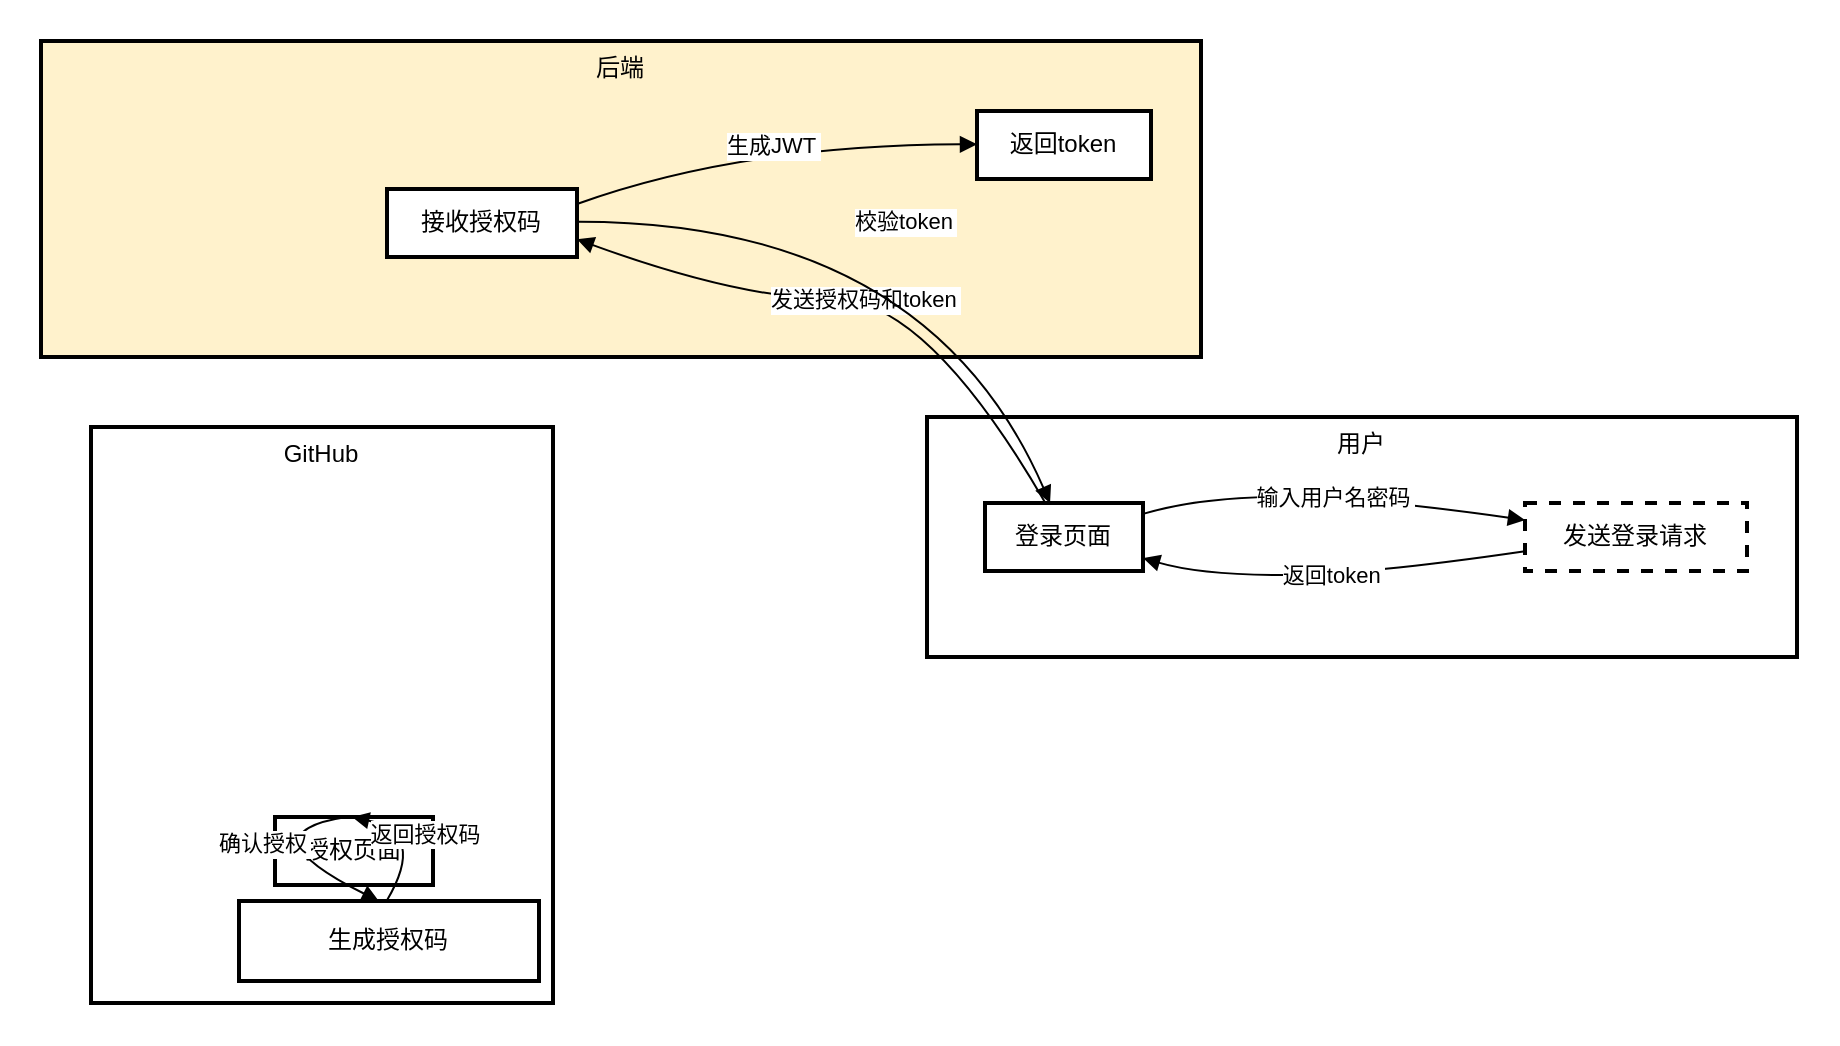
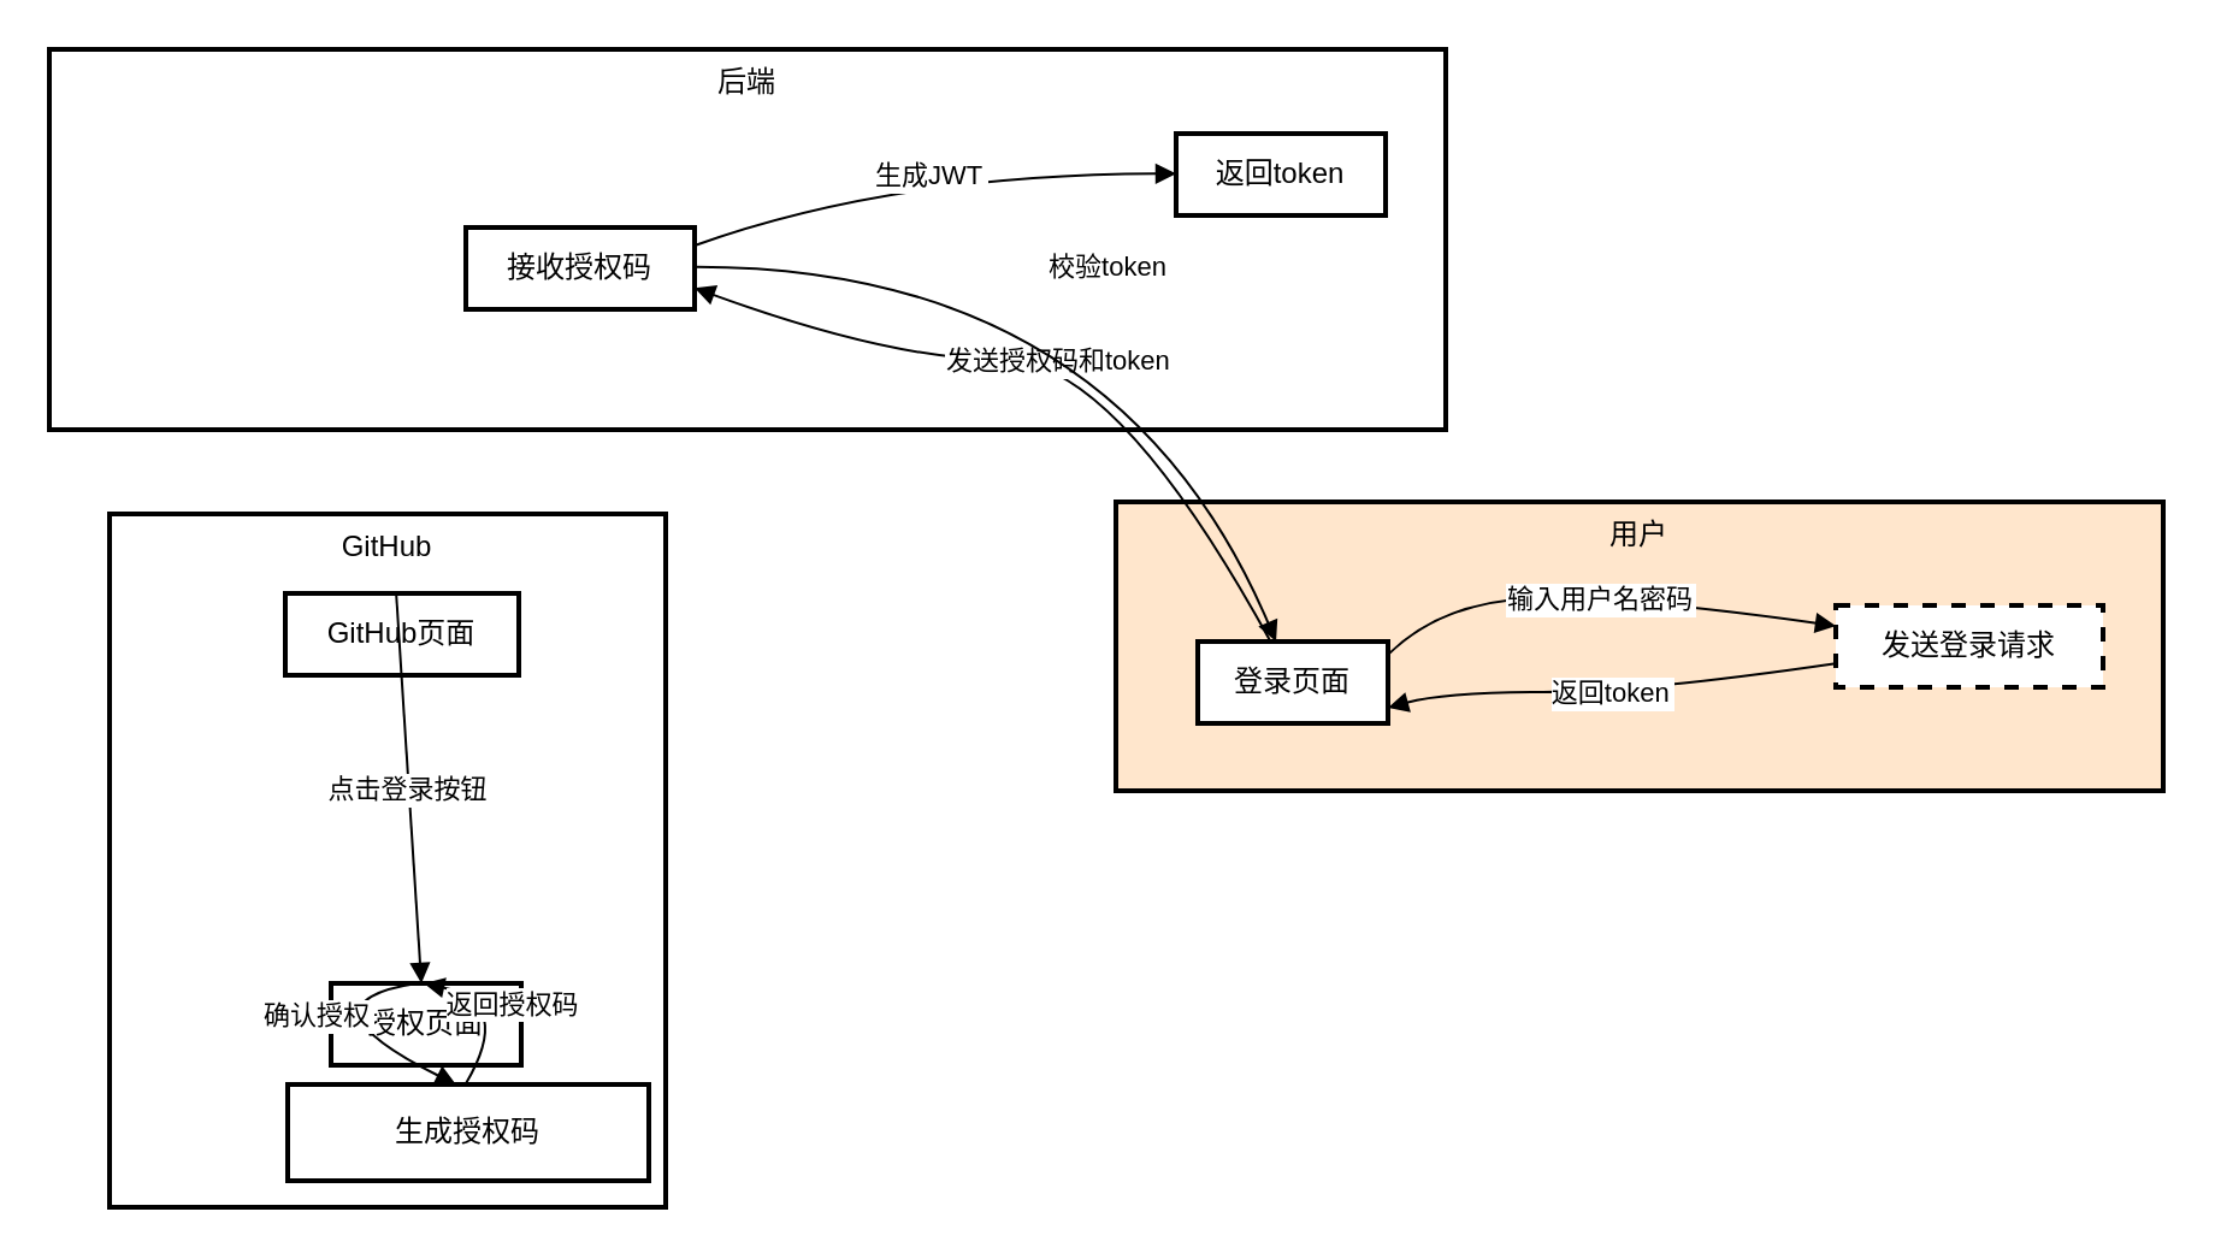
  <mxCell id="0" />
  <mxCell id="1" parent="0" />
- <mxCell id="2" value="后端" style="whiteSpace=wrap;strokeWidth=2;verticalAlign=top;fillColor=#fff2cc;" vertex="1" parent="1"><mxGeometry width="580" height="158" as="geometry" x="20" y="20" /></mxCell>
+ <mxCell id="2" value="后端" style="whiteSpace=wrap;strokeWidth=2;verticalAlign=top;" vertex="1" parent="1"><mxGeometry width="580" height="158" as="geometry" x="20" y="20" /></mxCell>
  <mxCell id="3" value="返回token" style="whiteSpace=wrap;strokeWidth=2;" vertex="1" parent="1"><mxGeometry x="488" y="55" width="87" height="34" as="geometry" /></mxCell>
  <mxCell id="4" value="接收授权码" style="whiteSpace=wrap;strokeWidth=2;" vertex="1" parent="1"><mxGeometry x="193" y="94" width="95" height="34" as="geometry" /></mxCell>
  <mxCell id="5" value="GitHub" style="whiteSpace=wrap;strokeWidth=2;verticalAlign=top;" vertex="1" parent="1"><mxGeometry x="45" y="213" width="231" height="288" as="geometry" /></mxCell>
  <mxCell id="6" value="授权页面" style="whiteSpace=wrap;strokeWidth=2;" vertex="1" parent="5"><mxGeometry x="92" y="195" width="79" height="34" as="geometry" /></mxCell>
+ <mxCell id="7" value="GitHub页面" style="whiteSpace=wrap;strokeWidth=2;" vertex="1" parent="5"><mxGeometry x="73" y="33" width="97" height="34" as="geometry" /></mxCell>
  <mxCell id="8" value="生成授权码" style="whiteSpace=wrap;strokeWidth=2;" vertex="1" parent="5"><mxGeometry x="74" y="237" width="150" height="40" as="geometry" /></mxCell>
+ <mxCell id="9" value="点击登录按钮" style="curved=1;startArrow=none;endArrow=block;exitX=0.24;exitY=-4.69;entryX=0.19;entryY=-5.68;" edge="1" parent="5" source="7" target="6"><mxGeometry relative="1" as="geometry"><Array as="points" /></mxGeometry></mxCell>
  <mxCell id="10" value="确认授权" style="curved=1;startArrow=none;endArrow=block;exitX=0;exitY=-4.69;entryX=0.08;entryY=-5.68;" edge="1" parent="5" source="6" target="8"><mxGeometry relative="1" as="geometry"><Array as="points"><mxPoint x="76" y="203" /></Array></mxGeometry></mxCell>
  <mxCell id="11" value="返回授权码" style="curved=1;startArrow=none;endArrow=block;exitX=0.4;exitY=-5.68;entryX=0.38;entryY=-4.69;" edge="1" parent="5" source="8" target="6"><mxGeometry relative="1" as="geometry"><Array as="points"><mxPoint x="168" y="203" /></Array></mxGeometry></mxCell>
- <mxCell id="12" value="用户" style="whiteSpace=wrap;strokeWidth=2;verticalAlign=top;" vertex="1" parent="1"><mxGeometry x="463" y="208" width="435" height="120" as="geometry" /></mxCell>
+ <mxCell id="12" value="用户" style="whiteSpace=wrap;strokeWidth=2;verticalAlign=top;fillColor=#ffe6cc;" vertex="1" parent="1"><mxGeometry x="463" y="208" width="435" height="120" as="geometry" /></mxCell>
  <mxCell id="13" value="发送登录请求" style="whiteSpace=wrap;strokeWidth=2;dashed=1;" vertex="1" parent="1"><mxGeometry x="762" y="251" width="111" height="34" as="geometry" /></mxCell>
- <mxCell id="14" value="登录页面" style="whiteSpace=wrap;strokeWidth=2;" vertex="1" parent="1"><mxGeometry x="492" y="251" width="79" height="34" as="geometry" /></mxCell>
+ <mxCell id="14" value="登录页面" style="whiteSpace=wrap;strokeWidth=2;" vertex="1" parent="1"><mxGeometry x="497" y="266" width="79" height="34" as="geometry" /></mxCell>
  <mxCell id="15" value="输入用户名密码" style="curved=1;startArrow=none;endArrow=block;exitX=1;exitY=0.16;entryX=0;entryY=0.25;" edge="1" parent="1" source="14" target="13"><mxGeometry relative="1" as="geometry"><Array as="points"><mxPoint x="600" y="248" /><mxPoint x="681" y="248" /></Array></mxGeometry></mxCell>
  <mxCell id="16" value="返回token" style="curved=1;startArrow=none;endArrow=block;exitX=0;exitY=0.71;entryX=1;entryY=0.81;" edge="1" parent="1" source="13" target="14"><mxGeometry relative="1" as="geometry"><Array as="points"><mxPoint x="681" y="287" /><mxPoint x="600" y="287" /></Array></mxGeometry></mxCell>
  <mxCell id="17" value="生成JWT" style="curved=1;startArrow=none;endArrow=block;exitX=1;exitY=0.22;entryX=0;entryY=0.49;" edge="1" parent="1" source="4" target="3"><mxGeometry relative="1" as="geometry"><Array as="points"><mxPoint x="370" y="72" /></Array></mxGeometry></mxCell>
  <mxCell id="18" value="发送授权码和token" style="curved=1;startArrow=none;endArrow=block;exitX=0.38;exitY=-0.01;entryX=1;entryY=0.74;" edge="1" parent="1" source="14" target="4"><mxGeometry relative="1" as="geometry"><Array as="points"><mxPoint x="463" y="149" /><mxPoint x="370" y="149" /></Array></mxGeometry></mxCell>
  <mxCell id="19" value="校验token" style="curved=1;startArrow=none;endArrow=block;exitX=1;exitY=0.48;entryX=0.41;entryY=-0.01;" edge="1" parent="1" source="4" target="14"><mxGeometry relative="1" as="geometry"><Array as="points"><mxPoint x="463" y="110" /></Array></mxGeometry></mxCell>
